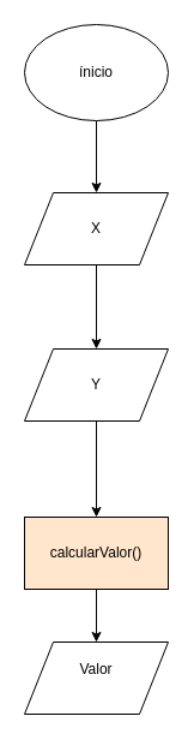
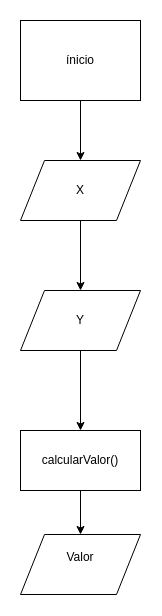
  <mxCell id="0" />
  <mxCell id="1" parent="0" />
  <mxCell id="2" style="edgeStyle=orthogonalEdgeStyle;rounded=0;orthogonalLoop=1;jettySize=auto;html=1;entryX=0.5;entryY=0;entryDx=0;entryDy=0;" edge="1" parent="1" source="3" target="5"><mxGeometry relative="1" as="geometry" /></mxCell>
- <mxCell id="3" value="ínicio" style="ellipse;whiteSpace=wrap;html=1;" vertex="1" parent="1"><mxGeometry x="20" y="20" width="120" height="80" as="geometry" /></mxCell>
+ <mxCell id="3" value="ínicio" style="whiteSpace=wrap;html=1;rounded=0;" vertex="1" parent="1"><mxGeometry x="20" y="20" width="120" height="80" as="geometry" /></mxCell>
  <mxCell id="4" style="edgeStyle=orthogonalEdgeStyle;rounded=0;orthogonalLoop=1;jettySize=auto;html=1;entryX=0.5;entryY=0;entryDx=0;entryDy=0;" edge="1" parent="1" source="5" target="7"><mxGeometry relative="1" as="geometry" /></mxCell>
  <mxCell id="5" value="X" style="shape=parallelogram;perimeter=parallelogramPerimeter;whiteSpace=wrap;html=1;" vertex="1" parent="1"><mxGeometry x="20" y="160" width="120" height="60" as="geometry" /></mxCell>
  <mxCell id="6" style="edgeStyle=orthogonalEdgeStyle;rounded=0;orthogonalLoop=1;jettySize=auto;html=1;" edge="1" parent="1" source="7" target="9"><mxGeometry relative="1" as="geometry" /></mxCell>
  <mxCell id="7" value="Y&lt;br&gt;" style="shape=parallelogram;perimeter=parallelogramPerimeter;whiteSpace=wrap;html=1;" vertex="1" parent="1"><mxGeometry x="20" y="290" width="120" height="60" as="geometry" /></mxCell>
  <mxCell id="8" style="edgeStyle=orthogonalEdgeStyle;rounded=0;orthogonalLoop=1;jettySize=auto;html=1;entryX=0.5;entryY=0;entryDx=0;entryDy=0;" edge="1" parent="1" source="9" target="10"><mxGeometry relative="1" as="geometry" /></mxCell>
- <mxCell id="9" value="calcularValor()" style="rounded=0;whiteSpace=wrap;html=1;fillColor=#ffe6cc;" vertex="1" parent="1"><mxGeometry x="20" y="430" width="120" height="60" as="geometry" /></mxCell>
+ <mxCell id="9" value="calcularValor()" style="rounded=0;whiteSpace=wrap;html=1;" vertex="1" parent="1"><mxGeometry x="20" y="430" width="120" height="60" as="geometry" /></mxCell>
  <mxCell id="10" value="Valor&lt;br&gt;&lt;br&gt;" style="shape=parallelogram;perimeter=parallelogramPerimeter;whiteSpace=wrap;html=1;" vertex="1" parent="1"><mxGeometry x="20" y="534" width="120" height="60" as="geometry" /></mxCell>
